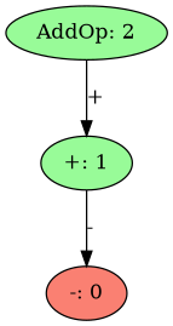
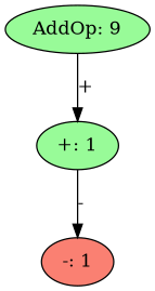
  digraph {
    node [fillcolor=palegreen style=filled]
    edge [style=solid]
-   n1 [label="AddOp: 2"]
+   n1 [label="AddOp: 9"]
    n2 [label="+: 1"]
-   n3 [fillcolor=salmon label="-: 0"]
+   n3 [fillcolor=salmon label="-: 1"]
    n1 -> n2 [label="+"]
    n2 -> n3 [label="-"]
  }
